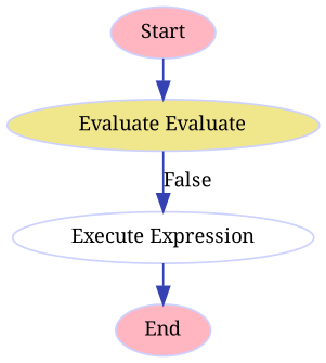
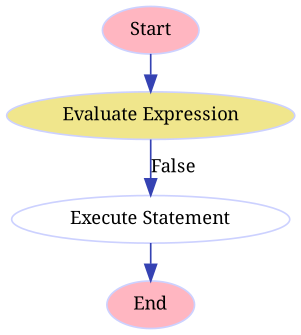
  digraph {
    fontname="Noto Serif"
    nodesep=0.1
    ranksep=0.3
    node [color="0.650 0.200 1.000" fillcolor=lightpink fontname="Noto Serif" fontsize=11 style=filled]
    edge [color="0.650 0.700 0.700" fontname="Noto Serif" fontsize=11]
    n1 [height=0.0 label=Start width=0.0]
-   n2 [fillcolor=khaki height=0.0 label="Evaluate Evaluate" width=0.0]
-   n3 [fillcolor=white height=0.0 label="Execute Expression" width=0.0]
+   n2 [fillcolor=khaki height=0.0 label="Evaluate Expression" width=0.0]
+   n3 [fillcolor=white height=0.0 label="Execute Statement" width=0.0]
    n4 [height=0.0 label=End width=0.0]
    n1 -> n2
    n2 -> n3 [label=False]
    n3 -> n4
  }
